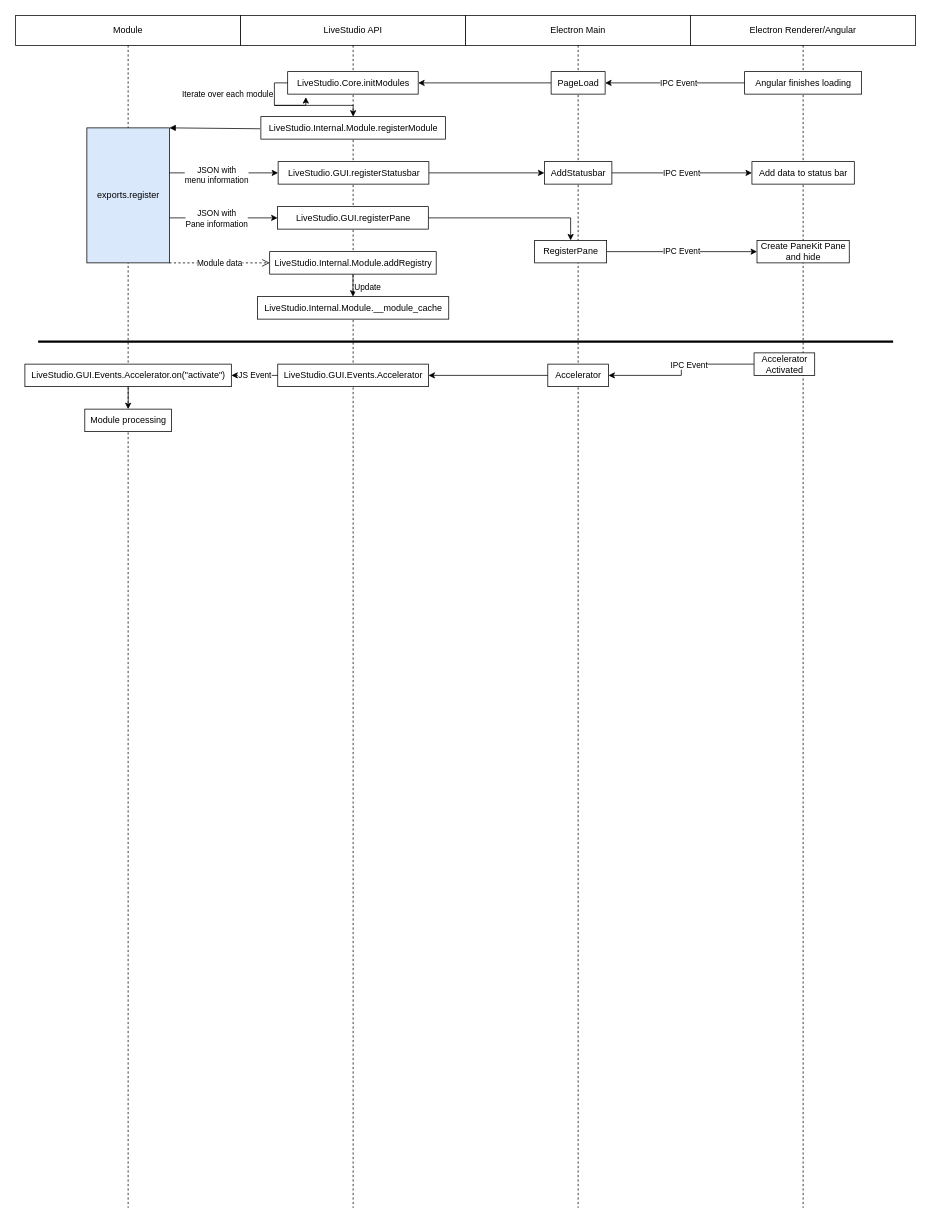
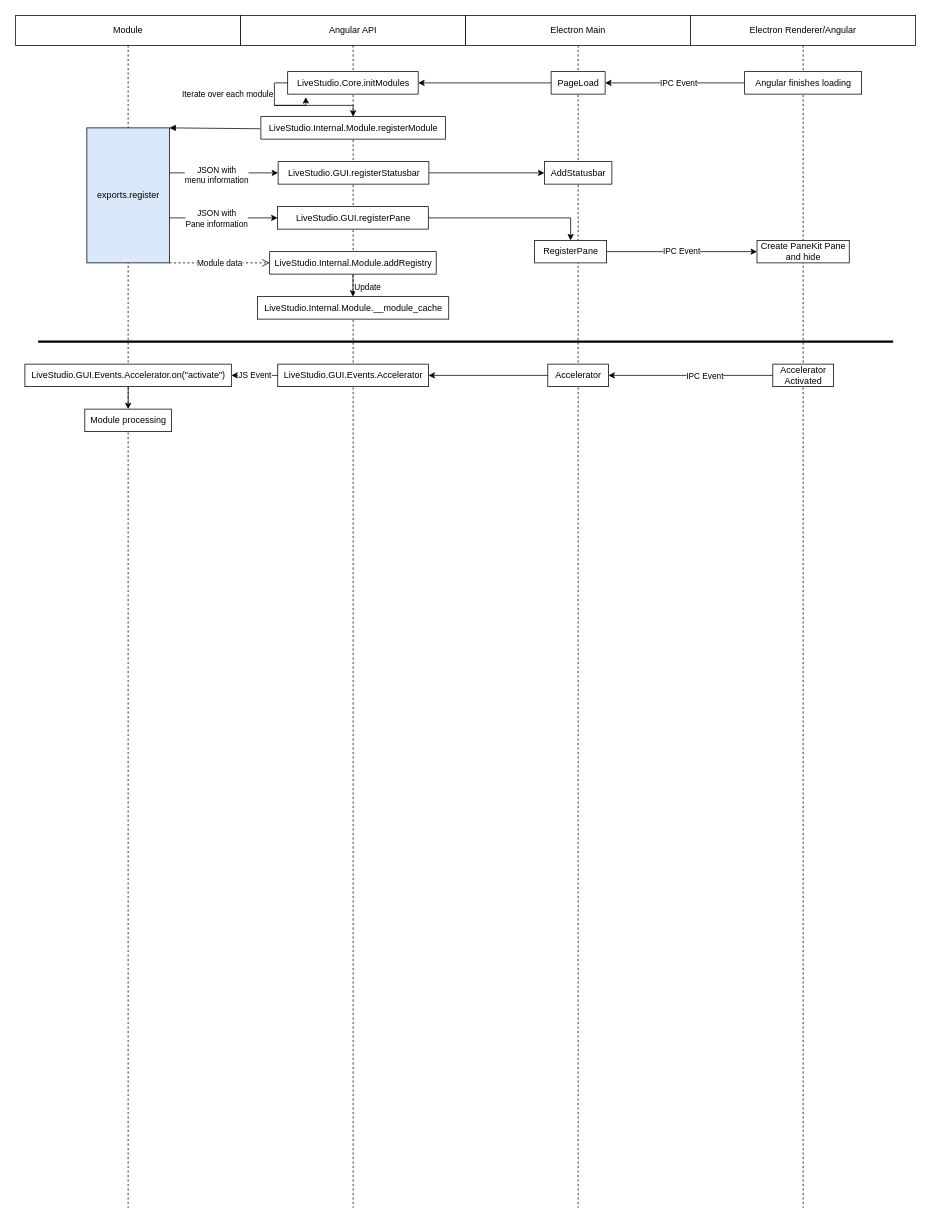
  <mxCell id="0" />
  <mxCell id="1" parent="0" />
  <mxCell id="2" value="Module" style="shape=umlLifeline;perimeter=lifelinePerimeter;whiteSpace=wrap;html=1;container=1;collapsible=0;recursiveResize=0;outlineConnect=0;" parent="1" vertex="1"><mxGeometry width="300" height="1590" as="geometry" x="20" y="20" /></mxCell>
  <mxCell id="3" value="exports.register" style="html=1;points=[];perimeter=orthogonalPerimeter;verticalAlign=middle;fillColor=#dae8fc;" parent="2" vertex="1"><mxGeometry x="94.99" y="150" width="110" height="180" as="geometry" /></mxCell>
  <mxCell id="4" value="LiveStudio.GUI.Events.Accelerator.on(&quot;activate&quot;)" style="html=1;points=[];perimeter=orthogonalPerimeter;" parent="2" vertex="1"><mxGeometry x="12.37" y="465" width="275.25" height="30" as="geometry" /></mxCell>
  <mxCell id="5" value="Module processing" style="html=1;points=[];perimeter=orthogonalPerimeter;" parent="2" vertex="1"><mxGeometry x="92.24" y="525" width="115.5" height="30" as="geometry" /></mxCell>
  <mxCell id="6" style="edgeStyle=orthogonalEdgeStyle;rounded=0;orthogonalLoop=1;jettySize=auto;html=1;fontColor=#000000;verticalAlign=middle;" parent="2" source="4" target="5" edge="1"><mxGeometry relative="1" as="geometry" /></mxCell>
- <mxCell id="7" value="LiveStudio API" style="shape=umlLifeline;perimeter=lifelinePerimeter;whiteSpace=wrap;html=1;container=1;collapsible=0;recursiveResize=0;outlineConnect=0;" parent="1" vertex="1"><mxGeometry x="320" width="300" height="1590" as="geometry" y="20" /></mxCell>
+ <mxCell id="7" value="Angular API" style="shape=umlLifeline;perimeter=lifelinePerimeter;whiteSpace=wrap;html=1;container=1;collapsible=0;recursiveResize=0;outlineConnect=0;" parent="1" vertex="1"><mxGeometry x="320" width="300" height="1590" as="geometry" y="20" /></mxCell>
  <mxCell id="8" value="LiveStudio.Core.initModules" style="html=1;points=[];perimeter=orthogonalPerimeter;" parent="7" vertex="1"><mxGeometry x="62.75" y="75" width="174" height="30" as="geometry" /></mxCell>
  <mxCell id="9" value="LiveStudio.GUI.Events.Accelerator" style="html=1;points=[];perimeter=orthogonalPerimeter;" parent="7" vertex="1"><mxGeometry x="49.5" y="465" width="201" height="30" as="geometry" /></mxCell>
  <mxCell id="10" value="&lt;span style=&quot;&quot;&gt;Iterate over each module&lt;br&gt;&lt;/span&gt;" style="edgeStyle=orthogonalEdgeStyle;rounded=0;orthogonalLoop=1;jettySize=auto;html=1;entryX=0.139;entryY=1.133;entryDx=0;entryDy=0;entryPerimeter=0;align=right;" edge="1" parent="7" source="8" target="8"><mxGeometry x="-0.35" relative="1" as="geometry"><mxPoint x="30" y="-135" as="targetPoint" /><Array as="points"><mxPoint x="45" y="90" /><mxPoint x="45" y="120" /><mxPoint x="87" y="120" /></Array><mxPoint as="offset" /></mxGeometry></mxCell>
  <mxCell id="11" value="LiveStudio.GUI.registerStatusbar" style="html=1;points=[];perimeter=orthogonalPerimeter;" parent="7" vertex="1"><mxGeometry x="50" y="195" width="201" height="30" as="geometry" /></mxCell>
  <mxCell id="12" value="LiveStudio.GUI.registerPane" style="html=1;points=[];perimeter=orthogonalPerimeter;" parent="7" vertex="1"><mxGeometry x="49.25" y="255" width="201" height="30" as="geometry" /></mxCell>
  <mxCell id="13" value="LiveStudio.Internal.Module.addRegistry" style="html=1;points=[];perimeter=orthogonalPerimeter;" parent="7" vertex="1"><mxGeometry x="38.75" y="315" width="222" height="30" as="geometry" /></mxCell>
  <mxCell id="14" value="LiveStudio.Internal.Module.__module_cache" style="html=1;points=[];perimeter=orthogonalPerimeter;" parent="7" vertex="1"><mxGeometry x="22.5" y="375" width="255" height="30" as="geometry" /></mxCell>
  <mxCell id="15" value="Update" style="edgeStyle=orthogonalEdgeStyle;rounded=0;orthogonalLoop=1;jettySize=auto;html=1;verticalAlign=middle;align=left;" parent="7" source="13" target="14" edge="1"><mxGeometry x="0.13" relative="1" as="geometry"><mxPoint x="250.57" y="586" as="sourcePoint" /><Array as="points"><mxPoint x="150" y="365" /><mxPoint x="150" y="365" /></Array><mxPoint as="offset" /></mxGeometry></mxCell>
  <mxCell id="16" value="LiveStudio.Internal.Module.registerModule" style="html=1;points=[];perimeter=orthogonalPerimeter;" parent="7" vertex="1"><mxGeometry x="27" y="135" width="246" height="30" as="geometry" /></mxCell>
  <mxCell id="17" value="Electron Renderer/Angular" style="shape=umlLifeline;perimeter=lifelinePerimeter;whiteSpace=wrap;html=1;container=1;collapsible=0;recursiveResize=0;outlineConnect=0;" parent="1" vertex="1"><mxGeometry x="920" width="300" height="1590" as="geometry" y="20" /></mxCell>
  <mxCell id="18" value="Angular finishes loading" style="html=1;points=[];perimeter=orthogonalPerimeter;" parent="17" vertex="1"><mxGeometry x="72" y="75" width="156" height="30" as="geometry" /></mxCell>
- <mxCell id="19" value="Accelerator&lt;br&gt;Activated" style="html=1;points=[];perimeter=orthogonalPerimeter;" parent="17" vertex="1"><mxGeometry x="84.57" y="450" width="80.87" height="30" as="geometry" /></mxCell>
- <mxCell id="20" value="Add data to status bar" style="html=1;points=[];perimeter=orthogonalPerimeter;" parent="17" vertex="1"><mxGeometry x="81.75" y="195" width="136.5" height="30" as="geometry" /></mxCell>
+ <mxCell id="19" value="Accelerator&lt;br&gt;Activated" style="html=1;points=[];perimeter=orthogonalPerimeter;" parent="17" vertex="1"><mxGeometry x="109.57" y="465" width="80.87" height="30" as="geometry" /></mxCell>
  <mxCell id="21" value="Create PaneKit Pane&lt;br&gt;and hide" style="html=1;points=[];perimeter=orthogonalPerimeter;" parent="17" vertex="1"><mxGeometry x="88.5" y="300" width="123" height="30" as="geometry" /></mxCell>
  <mxCell id="22" value="" style="edgeStyle=orthogonalEdgeStyle;rounded=0;orthogonalLoop=1;jettySize=auto;html=1;" parent="1" source="11" target="38" edge="1"><mxGeometry relative="1" as="geometry" /></mxCell>
  <mxCell id="23" value="" style="html=1;verticalAlign=bottom;endArrow=block;entryX=1;entryY=0;exitX=-0.005;exitY=0.539;exitDx=0;exitDy=0;exitPerimeter=0;" parent="1" source="16" target="3" edge="1"><mxGeometry relative="1" as="geometry"><mxPoint x="235" y="410" as="sourcePoint" /></mxGeometry></mxCell>
  <mxCell id="24" value="Module data" style="html=1;verticalAlign=middle;endArrow=open;dashed=1;endSize=8;" parent="1" source="3" target="13" edge="1"><mxGeometry relative="1" as="geometry"><mxPoint x="365" y="395" as="targetPoint" /><mxPoint x="227.63" y="470.24" as="sourcePoint" /><Array as="points"><mxPoint x="290" y="350" /></Array></mxGeometry></mxCell>
  <mxCell id="25" style="edgeStyle=orthogonalEdgeStyle;rounded=0;orthogonalLoop=1;jettySize=auto;html=1;" parent="1" source="3" target="11" edge="1"><mxGeometry relative="1" as="geometry"><mxPoint x="229" y="335" as="sourcePoint" /><Array as="points"><mxPoint x="365" y="230" /><mxPoint x="365" y="230" /></Array></mxGeometry></mxCell>
  <mxCell id="26" value="JSON with&lt;br&gt;menu information" style="edgeLabel;html=1;align=center;verticalAlign=middle;resizable=0;points=[];labelBorderColor=none;spacing=3;spacingLeft=0;" parent="25" vertex="1" connectable="0"><mxGeometry x="-0.126" y="-2" relative="1" as="geometry"><mxPoint as="offset" /></mxGeometry></mxCell>
- <mxCell id="27" value="IPC Event" style="edgeStyle=orthogonalEdgeStyle;rounded=0;orthogonalLoop=1;jettySize=auto;html=1;" parent="1" source="38" target="20" edge="1"><mxGeometry relative="1" as="geometry" /></mxCell>
  <mxCell id="28" value="JS Event" style="edgeStyle=orthogonalEdgeStyle;rounded=0;orthogonalLoop=1;jettySize=auto;html=1;fontColor=#000000;verticalAlign=middle;" parent="1" source="9" target="4" edge="1"><mxGeometry relative="1" as="geometry" /></mxCell>
  <mxCell id="29" style="edgeStyle=orthogonalEdgeStyle;rounded=0;orthogonalLoop=1;jettySize=auto;html=1;fontColor=#000000;verticalAlign=middle;" parent="1" source="19" target="37" edge="1"><mxGeometry relative="1" as="geometry" /></mxCell>
  <mxCell id="30" value="IPC Event" style="edgeLabel;html=1;align=center;verticalAlign=middle;resizable=0;points=[];fontColor=#000000;" parent="29" vertex="1" connectable="0"><mxGeometry x="-0.167" y="-2" relative="1" as="geometry"><mxPoint y="2" as="offset" /></mxGeometry></mxCell>
  <mxCell id="31" value="" style="edgeStyle=orthogonalEdgeStyle;rounded=0;orthogonalLoop=1;jettySize=auto;html=1;fontColor=#000000;verticalAlign=middle;" parent="1" source="12" target="39" edge="1"><mxGeometry relative="1" as="geometry" /></mxCell>
  <mxCell id="32" style="edgeStyle=orthogonalEdgeStyle;rounded=0;orthogonalLoop=1;jettySize=auto;html=1;fontColor=#000000;verticalAlign=middle;" parent="1" source="3" target="12" edge="1"><mxGeometry relative="1" as="geometry"><Array as="points"><mxPoint x="350" y="290" /><mxPoint x="350" y="290" /></Array></mxGeometry></mxCell>
  <mxCell id="33" value="JSON with&lt;br&gt;Pane information" style="edgeLabel;html=1;align=center;verticalAlign=middle;resizable=0;points=[];fontColor=#000000;" parent="32" vertex="1" connectable="0"><mxGeometry x="-0.227" y="-2" relative="1" as="geometry"><mxPoint x="7" y="-2" as="offset" /></mxGeometry></mxCell>
  <mxCell id="34" value="IPC Event" style="edgeStyle=orthogonalEdgeStyle;rounded=0;orthogonalLoop=1;jettySize=auto;html=1;fontColor=#000000;verticalAlign=middle;" parent="1" source="39" target="21" edge="1"><mxGeometry relative="1" as="geometry" /></mxCell>
  <mxCell id="35" value="Electron Main" style="shape=umlLifeline;perimeter=lifelinePerimeter;whiteSpace=wrap;html=1;container=1;collapsible=0;recursiveResize=0;outlineConnect=0;" vertex="1" parent="1"><mxGeometry x="620" width="300" height="1590" as="geometry" y="20" /></mxCell>
  <mxCell id="36" value="PageLoad" style="html=1;points=[];perimeter=orthogonalPerimeter;" vertex="1" parent="35"><mxGeometry x="114" y="75" width="72" height="30" as="geometry" /></mxCell>
  <mxCell id="37" value="Accelerator" style="html=1;points=[];perimeter=orthogonalPerimeter;" vertex="1" parent="35"><mxGeometry x="109.57" y="465" width="80.87" height="30" as="geometry" /></mxCell>
  <mxCell id="38" value="AddStatusbar" style="html=1;points=[];perimeter=orthogonalPerimeter;" parent="35" vertex="1"><mxGeometry x="105.0" y="195" width="90" height="30" as="geometry" /></mxCell>
  <mxCell id="39" value="RegisterPane" style="html=1;points=[];perimeter=orthogonalPerimeter;" parent="35" vertex="1"><mxGeometry x="92" y="300" width="96" height="30" as="geometry" /></mxCell>
  <mxCell id="40" style="edgeStyle=orthogonalEdgeStyle;rounded=0;orthogonalLoop=1;jettySize=auto;html=1;" parent="1" source="18" target="36" edge="1"><mxGeometry relative="1" as="geometry"><mxPoint x="810.44" y="200" as="sourcePoint" /><mxPoint x="1038.44" y="200" as="targetPoint" /></mxGeometry></mxCell>
  <mxCell id="41" value="IPC Event" style="edgeLabel;html=1;align=center;verticalAlign=middle;resizable=0;points=[];" parent="40" vertex="1" connectable="0"><mxGeometry x="0.194" y="-1" relative="1" as="geometry"><mxPoint x="22" y="1" as="offset" /></mxGeometry></mxCell>
  <mxCell id="42" style="edgeStyle=orthogonalEdgeStyle;rounded=0;orthogonalLoop=1;jettySize=auto;html=1;" edge="1" parent="1" target="16"><mxGeometry relative="1" as="geometry"><mxPoint x="290" y="-115" as="targetPoint" /><mxPoint x="365" y="140" as="sourcePoint" /><Array as="points"><mxPoint x="470" y="140" /></Array></mxGeometry></mxCell>
  <mxCell id="43" style="edgeStyle=orthogonalEdgeStyle;rounded=0;orthogonalLoop=1;jettySize=auto;html=1;" edge="1" parent="1" source="36" target="8"><mxGeometry relative="1" as="geometry" /></mxCell>
  <mxCell id="44" style="edgeStyle=orthogonalEdgeStyle;rounded=0;orthogonalLoop=1;jettySize=auto;html=1;" edge="1" parent="1" source="37" target="9"><mxGeometry relative="1" as="geometry" /></mxCell>
  <mxCell id="45" value="" style="endArrow=none;html=1;rounded=0;strokeWidth=3;" edge="1" parent="1"><mxGeometry width="50" height="50" relative="1" as="geometry"><mxPoint x="50" y="455" as="sourcePoint" /><mxPoint x="1190" y="455" as="targetPoint" /></mxGeometry></mxCell>
